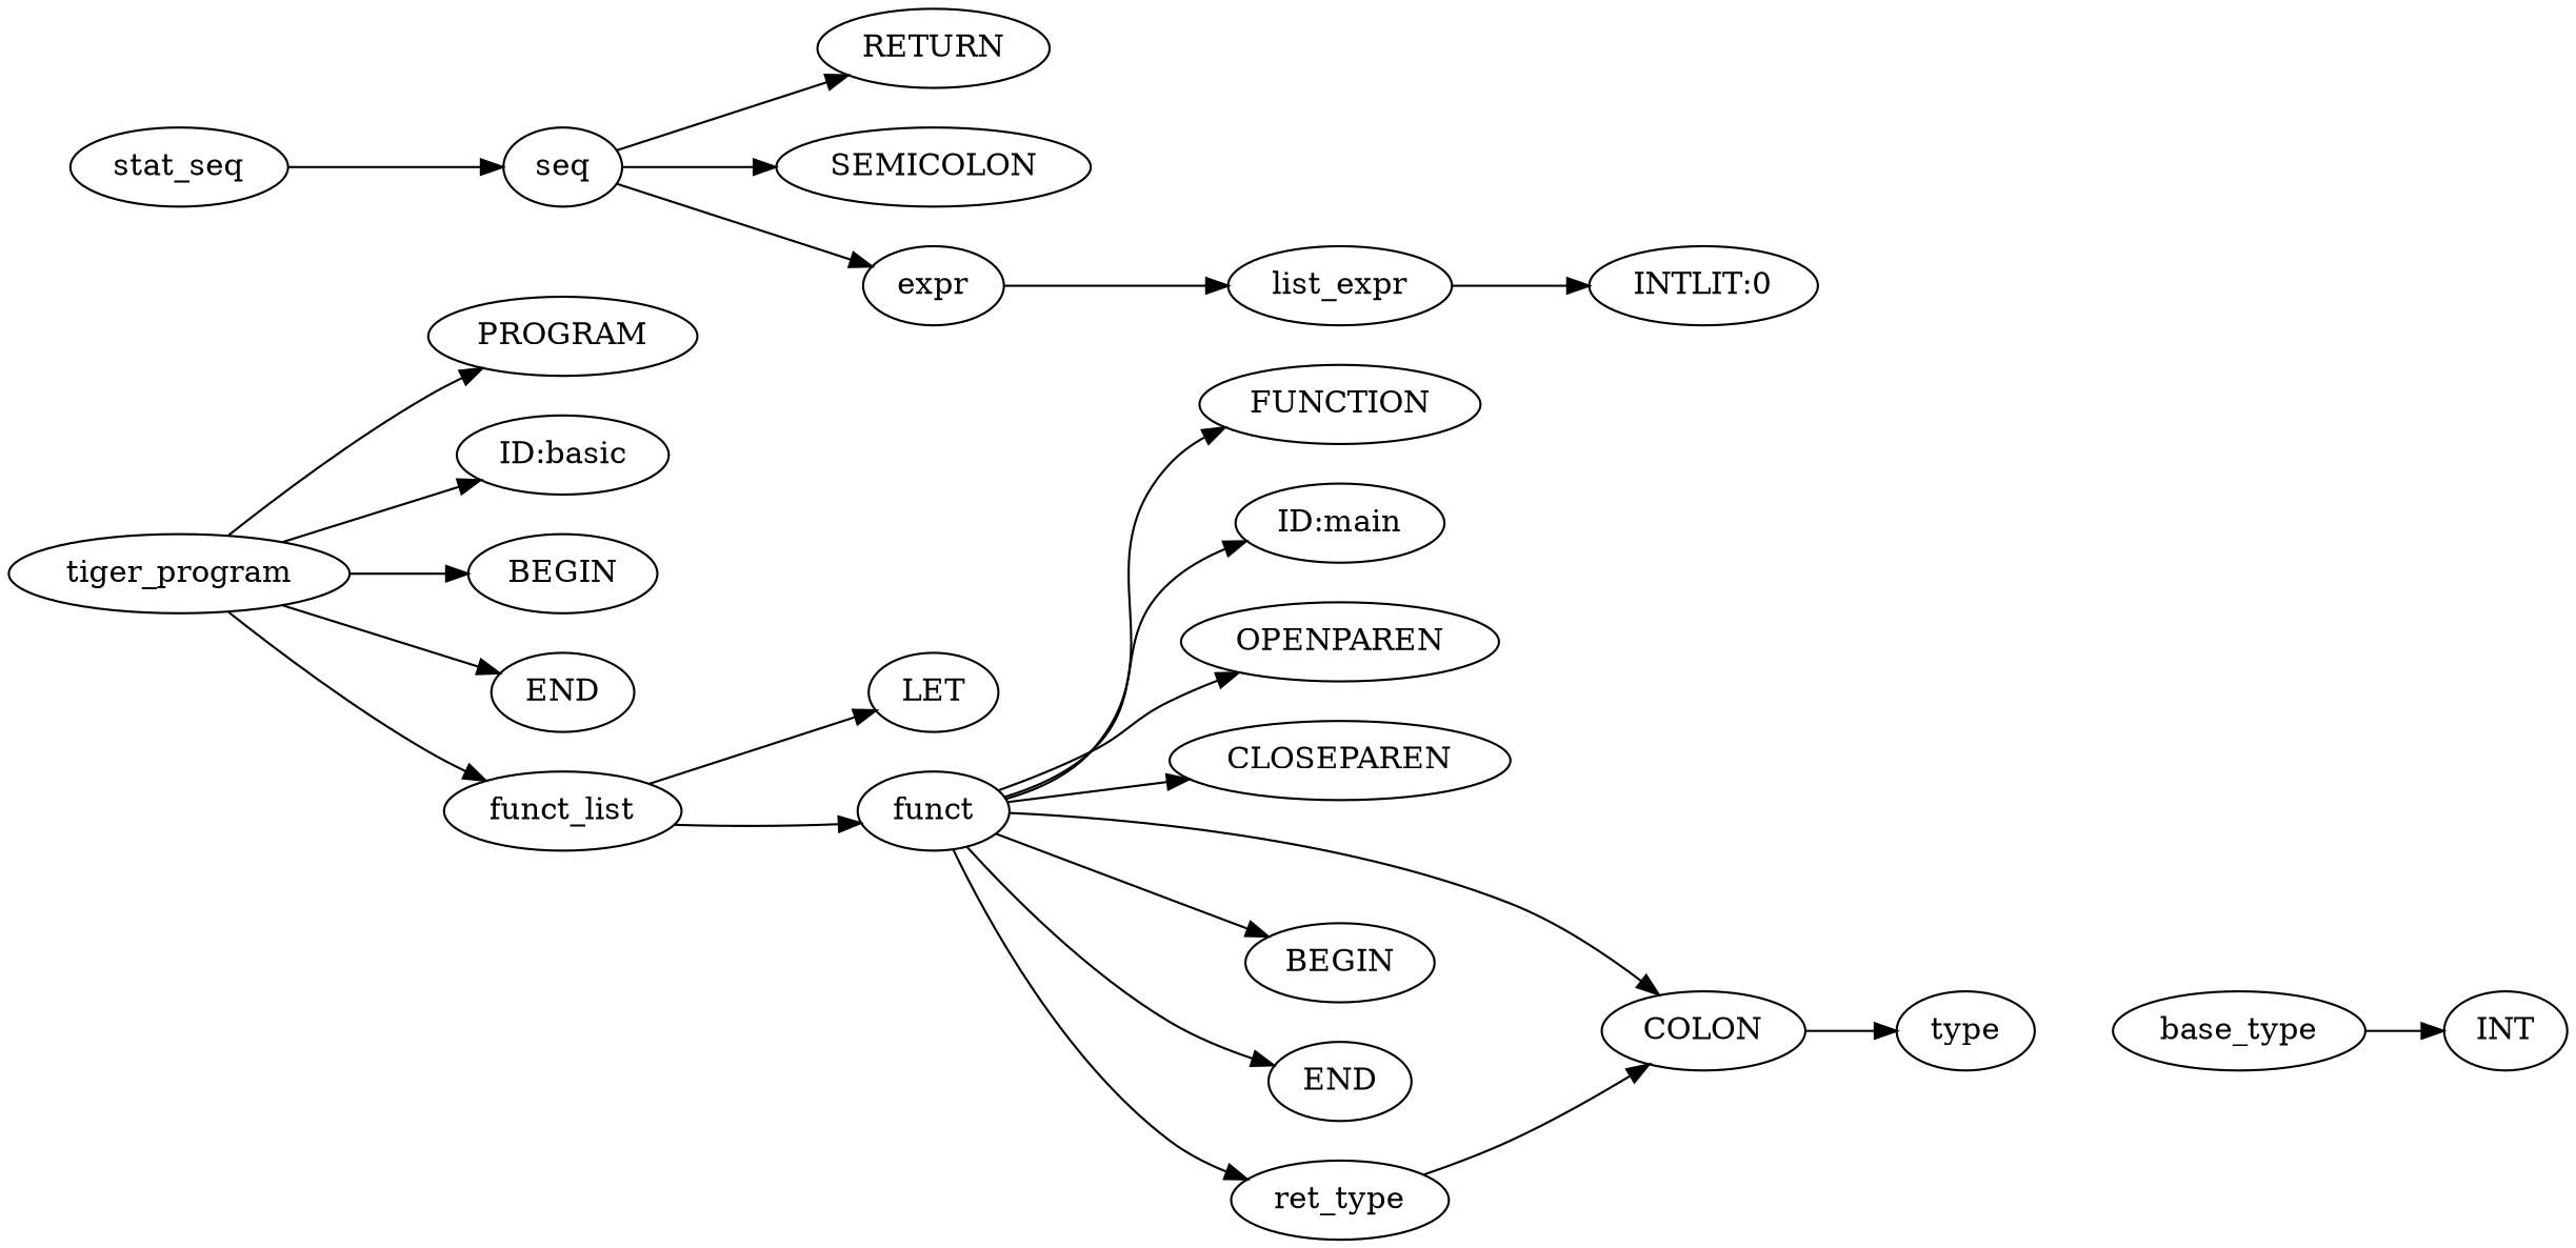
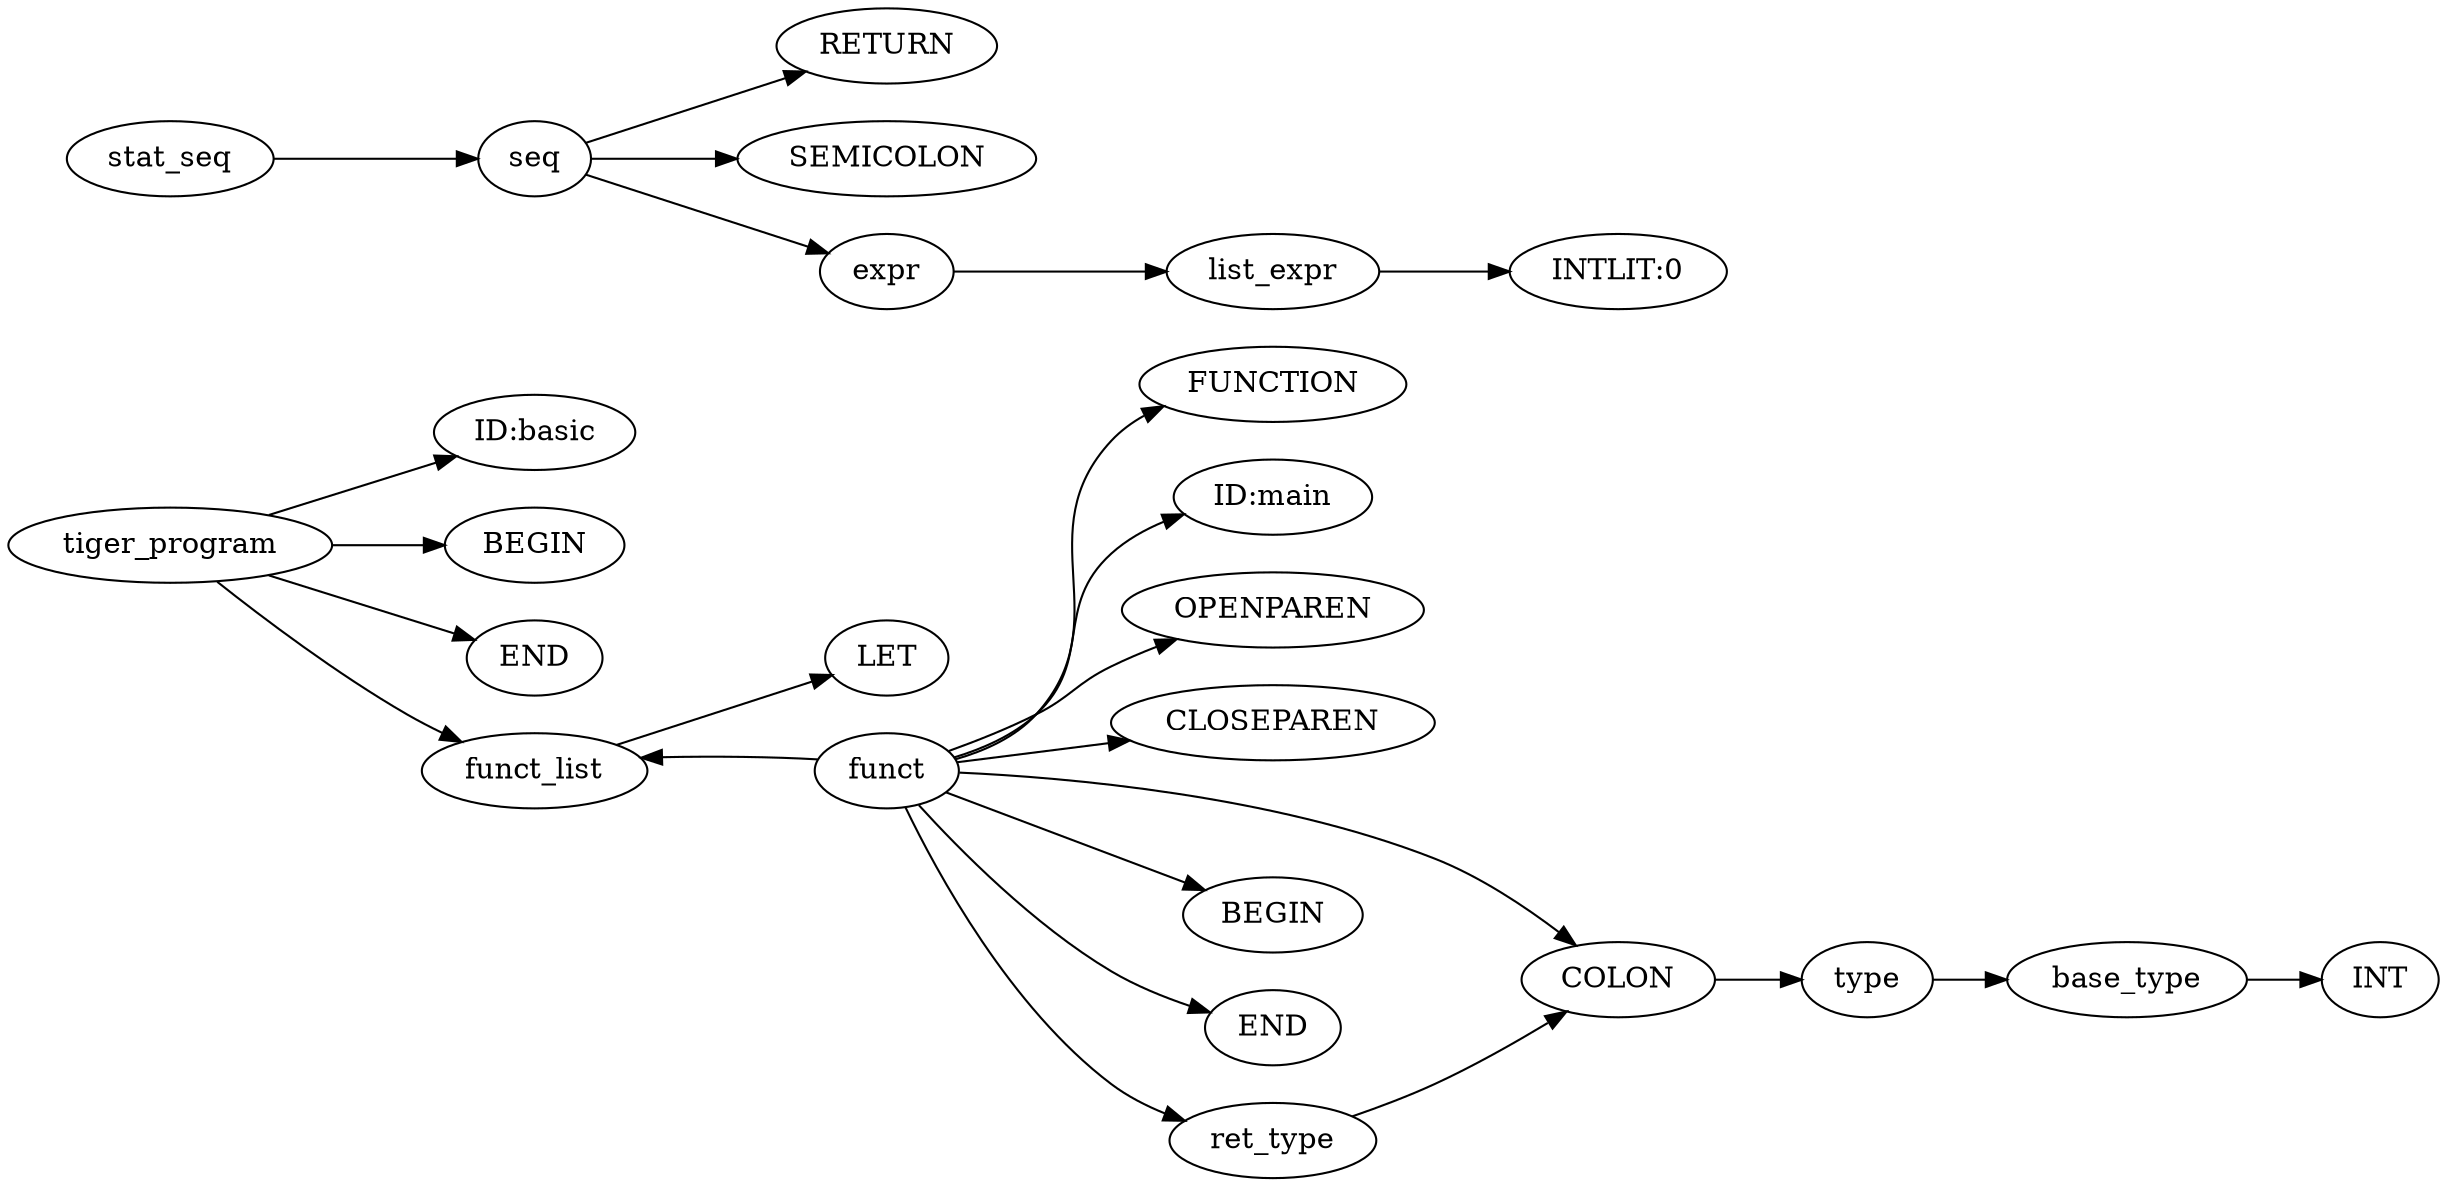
  strict digraph {
    ordering=out
    rankdir=LR
-   n1 [label=PROGRAM]
    n2 [label="ID:basic"]
    n3 [label=LET]
    n4 [label=FUNCTION]
    n5 [label=BEGIN]
    n6 [label="ID:main"]
    n7 [label=OPENPAREN]
    n8 [label=CLOSEPAREN]
    n9 [label=END]
    n10 [label=COLON]
    n11 [label=type]
    n12 [label=INT]
    n13 [label=BEGIN]
    n14 [label=RETURN]
    n15 [label="INTLIT:0"]
    n16 [label=SEMICOLON]
    n17 [label=END]
    n18 [label=tiger_program]
    n19 [label=funct_list]
    n20 [label=funct]
    n21 [label=ret_type]
    n22 [label=stat_seq]
    n23 [label=seq]
    n24 [label=base_type]
    n25 [label=expr]
    n26 [label=list_expr]
    n10 -> n11
-   n18 -> n1
+   n11 -> n24
    n18 -> n2
    n18 -> n5
    n18 -> n9
    n18 -> n19
    n19 -> n3
-   n19 -> n20
+   n20 -> n19
    n20 -> n4
    n20 -> n6
    n20 -> n7
    n20 -> n8
    n20 -> n10
    n20 -> n13
    n20 -> n17
    n20 -> n21
    n21 -> n10
    n22 -> n23
    n23 -> n14
    n23 -> n16
    n23 -> n25
    n24 -> n12
    n25 -> n26
    n26 -> n15
  }
